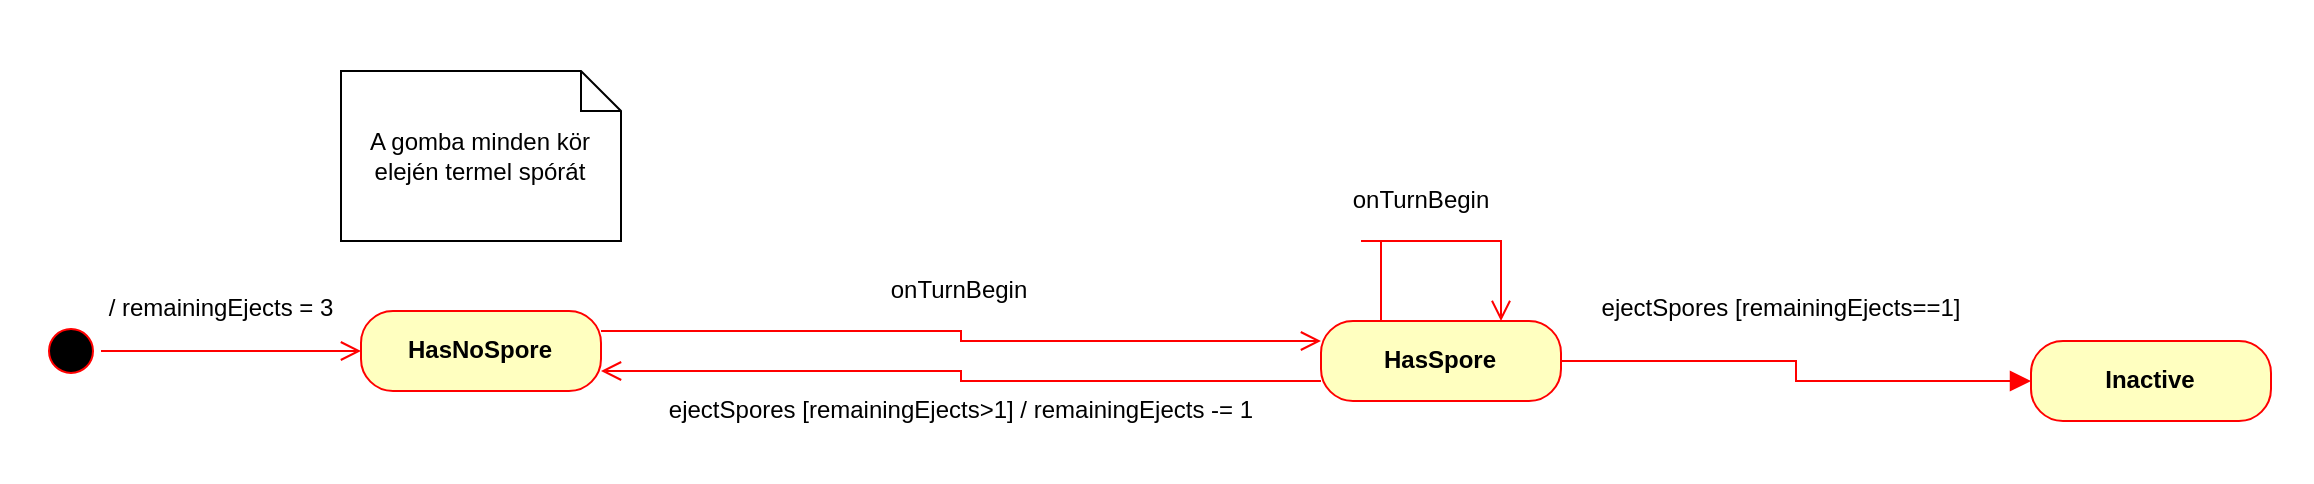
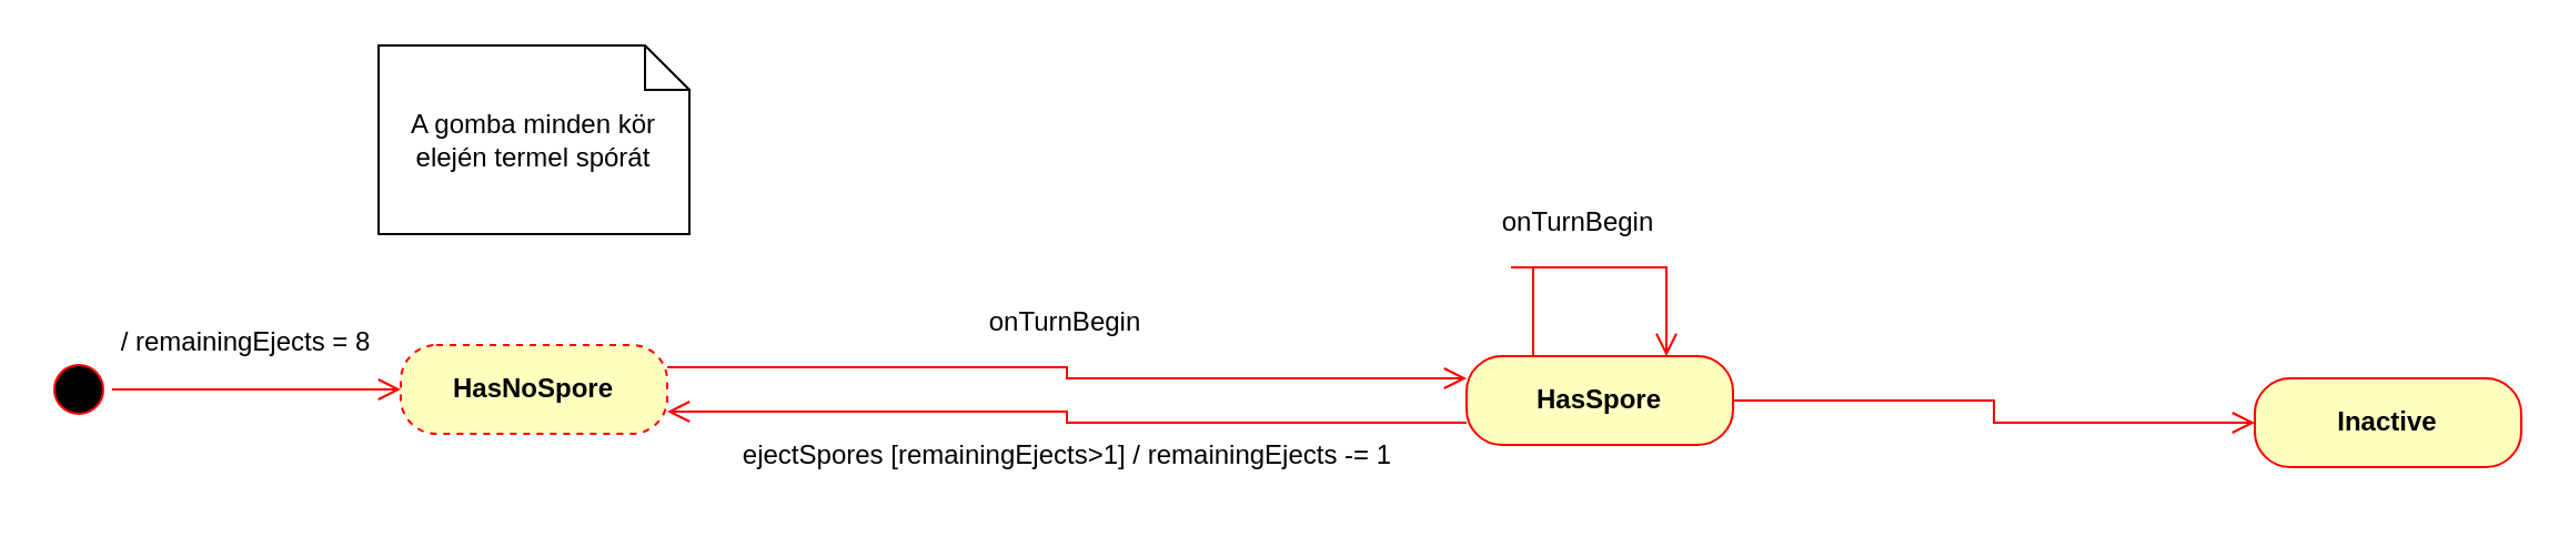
  <mxCell id="0" />
  <mxCell id="1" parent="0" />
- <mxCell id="2" value="&lt;b&gt;HasNoSpore&lt;/b&gt;" style="rounded=1;whiteSpace=wrap;html=1;arcSize=40;fontColor=#000000;fillColor=#ffffc0;strokeColor=#ff0000;" parent="1" vertex="1"><mxGeometry x="180" y="155" width="120" height="40" as="geometry" /></mxCell>
+ <mxCell id="2" value="&lt;b&gt;HasNoSpore&lt;/b&gt;" style="rounded=1;whiteSpace=wrap;html=1;arcSize=40;fontColor=#000000;fillColor=#ffffc0;strokeColor=#ff0000;dashed=1;" parent="1" vertex="1"><mxGeometry x="180" y="155" width="120" height="40" as="geometry" /></mxCell>
  <mxCell id="3" value="" style="edgeStyle=orthogonalEdgeStyle;html=1;verticalAlign=bottom;endArrow=open;endSize=8;strokeColor=#ff0000;rounded=0;exitX=1;exitY=0.25;exitDx=0;exitDy=0;entryX=0;entryY=0.25;entryDx=0;entryDy=0;" parent="1" source="2" target="4" edge="1"><mxGeometry relative="1" as="geometry"><mxPoint x="430" y="110" as="targetPoint" /><mxPoint x="370" y="160" as="sourcePoint" /></mxGeometry></mxCell>
  <mxCell id="4" value="&lt;b&gt;HasSpore&lt;/b&gt;" style="rounded=1;whiteSpace=wrap;html=1;arcSize=40;fontColor=#000000;fillColor=#ffffc0;strokeColor=#ff0000;" parent="1" vertex="1"><mxGeometry x="660" y="160" width="120" height="40" as="geometry" /></mxCell>
- <mxCell id="5" value="" style="edgeStyle=orthogonalEdgeStyle;html=1;verticalAlign=bottom;endArrow=block;endSize=8;strokeColor=#ff0000;rounded=0;exitX=1;exitY=0.5;exitDx=0;exitDy=0;entryX=0;entryY=0.5;entryDx=0;entryDy=0;" parent="1" source="4" target="9" edge="1"><mxGeometry relative="1" as="geometry"><mxPoint x="920" y="70" as="targetPoint" /><mxPoint x="730" y="90" as="sourcePoint" /><Array as="points" /></mxGeometry></mxCell>
+ <mxCell id="5" value="" style="edgeStyle=orthogonalEdgeStyle;html=1;verticalAlign=bottom;endArrow=open;endSize=8;strokeColor=#ff0000;rounded=0;exitX=1;exitY=0.5;exitDx=0;exitDy=0;entryX=0;entryY=0.5;entryDx=0;entryDy=0;" parent="1" source="4" target="9" edge="1"><mxGeometry relative="1" as="geometry"><mxPoint x="920" y="70" as="targetPoint" /><mxPoint x="730" y="90" as="sourcePoint" /><Array as="points" /></mxGeometry></mxCell>
  <mxCell id="6" value="" style="edgeStyle=orthogonalEdgeStyle;html=1;verticalAlign=bottom;endArrow=open;endSize=8;strokeColor=#ff0000;rounded=0;exitX=0.25;exitY=0;exitDx=0;exitDy=0;entryX=0.75;entryY=0;entryDx=0;entryDy=0;" parent="1" source="4" target="4" edge="1"><mxGeometry relative="1" as="geometry"><mxPoint x="620" y="-160" as="targetPoint" /><mxPoint x="560" y="-160" as="sourcePoint" /><Array as="points"><mxPoint x="680" y="120" /><mxPoint x="740" y="120" /></Array></mxGeometry></mxCell>
- <mxCell id="7" value="ejectSpores [remainingEjects==1]" style="text;html=1;align=center;verticalAlign=middle;resizable=0;points=[];autosize=1;strokeColor=none;fillColor=none;" parent="1" vertex="1"><mxGeometry x="790" y="139" width="200" height="30" as="geometry" /></mxCell>
  <mxCell id="8" value="onTurnBegin" style="text;html=1;align=center;verticalAlign=middle;resizable=0;points=[];autosize=1;strokeColor=none;fillColor=none;" parent="1" vertex="1"><mxGeometry x="433.5" y="130" width="90" height="30" as="geometry" /></mxCell>
  <mxCell id="9" value="&lt;b&gt;Inactive&lt;/b&gt;" style="rounded=1;whiteSpace=wrap;html=1;arcSize=40;fontColor=#000000;fillColor=#ffffc0;strokeColor=#ff0000;" parent="1" vertex="1"><mxGeometry x="1015" y="170" width="120" height="40" as="geometry" /></mxCell>
  <mxCell id="10" value="" style="ellipse;html=1;shape=startState;fillColor=#000000;strokeColor=#ff0000;" parent="1" vertex="1"><mxGeometry y="160" width="30" height="30" as="geometry" x="20" /></mxCell>
  <mxCell id="11" value="" style="edgeStyle=orthogonalEdgeStyle;html=1;verticalAlign=bottom;endArrow=open;endSize=8;strokeColor=#ff0000;rounded=0;exitX=1;exitY=0.5;exitDx=0;exitDy=0;entryX=0;entryY=0.5;entryDx=0;entryDy=0;" parent="1" source="10" target="2" edge="1"><mxGeometry relative="1" as="geometry"><mxPoint x="200" y="370" as="targetPoint" /><mxPoint x="200" y="310" as="sourcePoint" /></mxGeometry></mxCell>
- <mxCell id="12" value="A gomba minden kör elején termel spórát" style="shape=note;size=20;whiteSpace=wrap;html=1;" parent="1" vertex="1"><mxGeometry x="170" y="35" width="140" height="85" as="geometry" /></mxCell>
+ <mxCell id="12" value="A gomba minden kör elején termel spórát" style="shape=note;size=20;whiteSpace=wrap;html=1;" parent="1" vertex="1"><mxGeometry x="170" y="20" width="140" height="85" as="geometry" /></mxCell>
  <mxCell id="13" value="onTurnBegin" style="text;html=1;align=center;verticalAlign=middle;resizable=0;points=[];autosize=1;strokeColor=none;fillColor=none;" parent="1" vertex="1"><mxGeometry x="665" y="85" width="90" height="30" as="geometry" /></mxCell>
  <mxCell id="14" value="" style="edgeStyle=orthogonalEdgeStyle;html=1;verticalAlign=bottom;endArrow=open;endSize=8;strokeColor=#ff0000;rounded=0;exitX=0;exitY=0.75;exitDx=0;exitDy=0;entryX=1;entryY=0.75;entryDx=0;entryDy=0;" parent="1" source="4" target="2" edge="1"><mxGeometry relative="1" as="geometry"><mxPoint x="530" y="255" as="targetPoint" /><mxPoint x="530" y="195" as="sourcePoint" /></mxGeometry></mxCell>
  <mxCell id="15" value="ejectSpores [remainingEjects&amp;gt;1] / remainingEjects -= 1" style="text;html=1;align=center;verticalAlign=middle;resizable=0;points=[];autosize=1;strokeColor=none;fillColor=none;" parent="1" vertex="1"><mxGeometry x="320" y="190" width="320" height="30" as="geometry" /></mxCell>
- <mxCell id="16" value="/ remainingEjects = 3" style="text;html=1;align=center;verticalAlign=middle;resizable=0;points=[];autosize=1;strokeColor=none;fillColor=none;" parent="1" vertex="1"><mxGeometry x="40" y="139" width="140" height="30" as="geometry" /></mxCell>
+ <mxCell id="16" value="/ remainingEjects = 8" style="text;html=1;align=center;verticalAlign=middle;resizable=0;points=[];autosize=1;strokeColor=none;fillColor=none;" parent="1" vertex="1"><mxGeometry x="40" y="139" width="140" height="30" as="geometry" /></mxCell>
